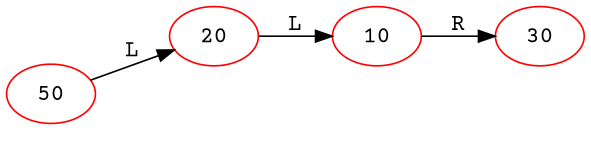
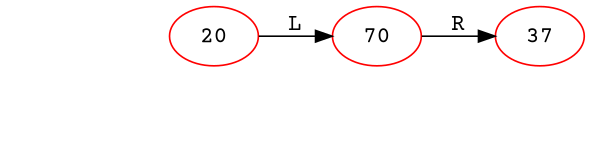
  digraph {
    fontname="Courier Prime"
    rankdir=LR
    node [color=red fontname="Courier Prime"]
    edge [fontname="Courier Prime"]
-   50
    20
    HD0 [style=invis color=""]
-   10
-   30
-   50 -> 20 [label=L]
-   50 -> HD0 [label=R style=invis]
+   10 [label=70]
+   30 [label=37]
    20 -> 10 [label=L]
    10 -> 30 [label=R]
  }
